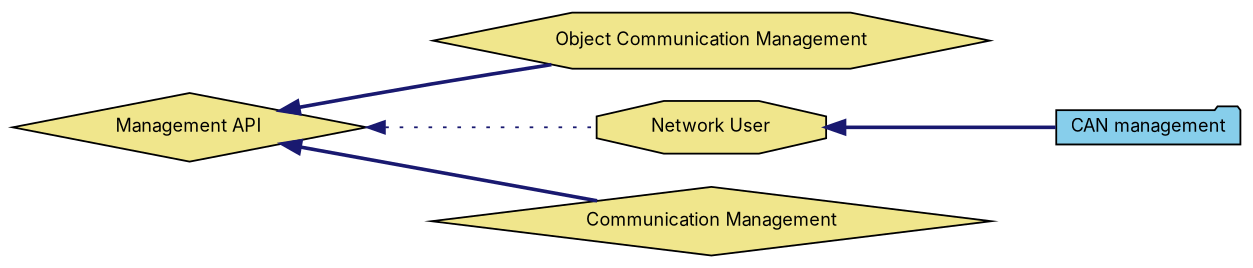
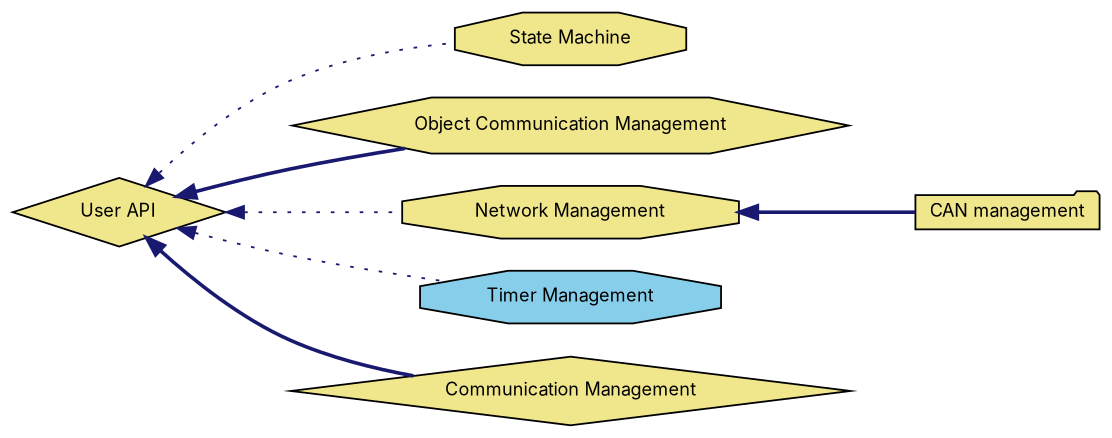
  digraph {
    fontname=Inter
    rankdir=LR
    node [color=black fillcolor=khaki fontname=Inter fontsize=10 shape=octagon style=filled]
    edge [color=midnightblue dir=back fontname=Inter fontsize=10 labelfontname=FreeSans labelfontsize=10 shape=plaintext style=dotted]
-   n2 [fillcolor=skyblue height=0.2 label="CAN management" shape=folder width=0.4]
-   n3 [fontcolor=black height=0.2 label="Management API" shape=diamond width=0.4]
+   n1 [height=0.2 label="State Machine" width=0.4]
+   n2 [height=0.2 label="CAN management" shape=folder width=0.4]
+   n3 [fontcolor=black height=0.2 label="User API" shape=diamond width=0.4]
    n4 [height=0.2 label="Object Communication Management" shape=hexagon width=0.4]
-   n5 [height=0.2 label="Network User" width=0.4]
+   n5 [height=0.2 label="Network Management" width=0.4]
+   n6 [fillcolor=skyblue height=0.2 label="Timer Management" width=0.4]
    n7 [height=0.2 label="Communication Management" shape=diamond width=0.4]
+   n3 -> n1
    n3 -> n4 [style=bold]
    n3 -> n5
+   n3 -> n6
    n3 -> n7 [style=bold]
    n5 -> n2 [style=bold]
  }
